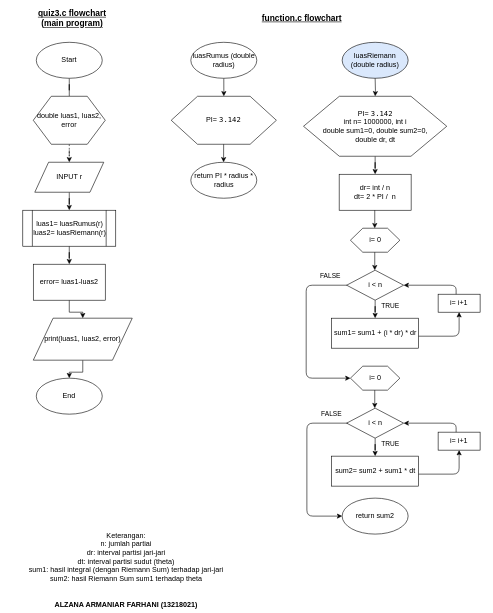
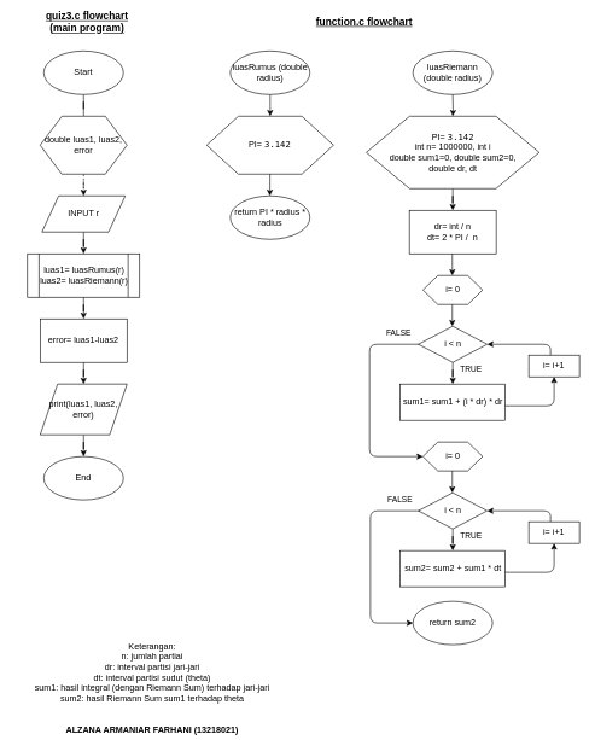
  <mxCell id="0" />
  <mxCell id="1" parent="0" />
  <mxCell id="2" value="" style="edgeStyle=orthogonalEdgeStyle;rounded=0;orthogonalLoop=1;jettySize=auto;html=1;endArrow=none;" edge="1" parent="1" source="3" target="5"><mxGeometry relative="1" as="geometry" /></mxCell>
  <mxCell id="3" value="Start" style="ellipse;whiteSpace=wrap;html=1;" vertex="1" parent="1"><mxGeometry x="60" y="70" width="110" height="60" as="geometry" /></mxCell>
  <mxCell id="4" value="" style="edgeStyle=orthogonalEdgeStyle;rounded=0;orthogonalLoop=1;jettySize=auto;html=1;dashed=1;" edge="1" parent="1" source="5" target="7"><mxGeometry relative="1" as="geometry" /></mxCell>
  <mxCell id="5" value="double luas1, luas2, error" style="shape=hexagon;perimeter=hexagonPerimeter2;whiteSpace=wrap;html=1;" vertex="1" parent="1"><mxGeometry x="55" y="160" width="120" height="80" as="geometry" /></mxCell>
  <mxCell id="6" value="" style="edgeStyle=orthogonalEdgeStyle;rounded=0;orthogonalLoop=1;jettySize=auto;html=1;" edge="1" parent="1" source="7" target="9"><mxGeometry relative="1" as="geometry" /></mxCell>
  <mxCell id="7" value="INPUT r" style="shape=parallelogram;perimeter=parallelogramPerimeter;whiteSpace=wrap;html=1;" vertex="1" parent="1"><mxGeometry x="57.5" y="270" width="115" height="50" as="geometry" /></mxCell>
  <mxCell id="8" value="" style="edgeStyle=orthogonalEdgeStyle;rounded=0;orthogonalLoop=1;jettySize=auto;html=1;" edge="1" parent="1" source="9" target="11"><mxGeometry relative="1" as="geometry" /></mxCell>
  <mxCell id="9" value="&lt;div&gt;luas1= luasRumus(r)&lt;/div&gt;&lt;div&gt;luas2= luasRiemann(r)&lt;br&gt;&lt;/div&gt;" style="shape=process;whiteSpace=wrap;html=1;backgroundOutline=1;" vertex="1" parent="1"><mxGeometry x="37.5" y="350" width="155" height="60" as="geometry" /></mxCell>
  <mxCell id="10" value="" style="edgeStyle=orthogonalEdgeStyle;rounded=0;orthogonalLoop=1;jettySize=auto;html=1;" edge="1" parent="1" source="11" target="13"><mxGeometry relative="1" as="geometry" /></mxCell>
  <mxCell id="11" value="error= luas1-luas2" style="rounded=0;whiteSpace=wrap;html=1;" vertex="1" parent="1"><mxGeometry x="55" y="440" width="120" height="60" as="geometry" /></mxCell>
  <mxCell id="12" value="" style="edgeStyle=orthogonalEdgeStyle;rounded=0;orthogonalLoop=1;jettySize=auto;html=1;" edge="1" parent="1" source="13" target="14"><mxGeometry relative="1" as="geometry" /></mxCell>
- <mxCell id="13" value="print(luas1, luas2, error)" style="shape=parallelogram;perimeter=parallelogramPerimeter;whiteSpace=wrap;html=1;" vertex="1" parent="1"><mxGeometry x="55" y="530" width="165" height="70" as="geometry" /></mxCell>
+ <mxCell id="13" value="print(luas1, luas2, error)" style="shape=parallelogram;perimeter=parallelogramPerimeter;whiteSpace=wrap;html=1;" vertex="1" parent="1"><mxGeometry x="55" y="530" width="120" height="70" as="geometry" /></mxCell>
  <mxCell id="14" value="End" style="ellipse;whiteSpace=wrap;html=1;" vertex="1" parent="1"><mxGeometry x="60" y="630" width="110" height="60" as="geometry" /></mxCell>
  <mxCell id="15" value="&lt;u&gt;&lt;b&gt;&lt;font style=&quot;font-size: 14px&quot;&gt;quiz3.c flowchart (main program)&lt;/font&gt;&lt;/b&gt;&lt;/u&gt;" style="text;html=1;strokeColor=none;fillColor=none;align=center;verticalAlign=middle;whiteSpace=wrap;rounded=0;" vertex="1" parent="1"><mxGeometry x="60" y="20" width="120" height="20" as="geometry" /></mxCell>
  <mxCell id="16" value="" style="edgeStyle=orthogonalEdgeStyle;rounded=0;orthogonalLoop=1;jettySize=auto;html=1;" edge="1" parent="1" source="17" target="19"><mxGeometry relative="1" as="geometry" /></mxCell>
  <mxCell id="17" value="luasRumus (double radius)" style="ellipse;whiteSpace=wrap;html=1;" vertex="1" parent="1"><mxGeometry x="317.66" y="70" width="110" height="60" as="geometry" /></mxCell>
- <mxCell id="18" value="luasRiemann (double radius)" style="ellipse;whiteSpace=wrap;html=1;fillColor=#dae8fc;" vertex="1" parent="1"><mxGeometry x="570" y="70" width="110" height="60" as="geometry" /></mxCell>
+ <mxCell id="18" value="luasRiemann (double radius)" style="ellipse;whiteSpace=wrap;html=1;" vertex="1" parent="1"><mxGeometry x="570" y="70" width="110" height="60" as="geometry" /></mxCell>
  <mxCell id="19" value="&lt;font face=&quot;Helvetica&quot;&gt;PI= &lt;code&gt;3.142&lt;/code&gt;&lt;/font&gt;" style="shape=hexagon;perimeter=hexagonPerimeter2;whiteSpace=wrap;html=1;" vertex="1" parent="1"><mxGeometry x="285" y="160" width="175.33" height="80" as="geometry" /></mxCell>
  <mxCell id="20" value="return PI * radius * radius" style="ellipse;whiteSpace=wrap;html=1;" vertex="1" parent="1"><mxGeometry x="317.66" y="270" width="110" height="60" as="geometry" /></mxCell>
  <mxCell id="21" value="" style="edgeStyle=orthogonalEdgeStyle;rounded=0;orthogonalLoop=1;jettySize=auto;html=1;" edge="1" parent="1"><mxGeometry relative="1" as="geometry"><mxPoint x="372.39" y="240" as="sourcePoint" /><mxPoint x="372.32" y="270" as="targetPoint" /></mxGeometry></mxCell>
  <mxCell id="22" value="" style="edgeStyle=orthogonalEdgeStyle;rounded=0;orthogonalLoop=1;jettySize=auto;html=1;" edge="1" parent="1" target="24"><mxGeometry relative="1" as="geometry"><mxPoint x="625" y="130" as="sourcePoint" /></mxGeometry></mxCell>
  <mxCell id="23" value="" style="edgeStyle=orthogonalEdgeStyle;rounded=0;orthogonalLoop=1;jettySize=auto;html=1;" edge="1" parent="1" source="24" target="25"><mxGeometry relative="1" as="geometry" /></mxCell>
  <mxCell id="24" value="&lt;div&gt;&lt;font face=&quot;Helvetica&quot;&gt;PI= &lt;code&gt;3.142&lt;/code&gt;&lt;br&gt;&lt;/font&gt;&lt;/div&gt;&lt;div&gt;int n= 1000000, int i&lt;/div&gt;&lt;div&gt;double sum1=0, double sum2=0, &lt;br&gt;&lt;/div&gt;&lt;div&gt;double dr, dt&lt;br&gt;&lt;font face=&quot;Helvetica&quot;&gt;&lt;/font&gt;&lt;/div&gt;" style="shape=hexagon;perimeter=hexagonPerimeter2;whiteSpace=wrap;html=1;" vertex="1" parent="1"><mxGeometry x="505.58" y="160" width="238.83" height="100" as="geometry" /></mxCell>
  <mxCell id="25" value="&lt;div&gt;dr= int / n&lt;/div&gt;&lt;div&gt;dt= 2 * PI /&amp;nbsp; n&lt;br&gt;&lt;/div&gt;" style="rounded=0;whiteSpace=wrap;html=1;" vertex="1" parent="1"><mxGeometry x="565" y="290" width="120" height="60" as="geometry" /></mxCell>
  <mxCell id="26" value="i= 0" style="shape=hexagon;perimeter=hexagonPerimeter2;whiteSpace=wrap;html=1;" vertex="1" parent="1"><mxGeometry x="583.75" y="380" width="82.5" height="40" as="geometry" /></mxCell>
  <mxCell id="27" value="" style="edgeStyle=orthogonalEdgeStyle;rounded=0;orthogonalLoop=1;jettySize=auto;html=1;" edge="1" parent="1" source="28" target="29"><mxGeometry relative="1" as="geometry" /></mxCell>
  <mxCell id="28" value="i &amp;lt; n" style="rhombus;whiteSpace=wrap;html=1;" vertex="1" parent="1"><mxGeometry x="577.5" y="450" width="95" height="50" as="geometry" /></mxCell>
  <mxCell id="29" value="sum1= sum1 + (i * dr) * dr" style="rounded=0;whiteSpace=wrap;html=1;" vertex="1" parent="1"><mxGeometry x="552.5" y="530" width="145" height="50" as="geometry" /></mxCell>
  <mxCell id="30" value="i= i+1" style="rounded=0;whiteSpace=wrap;html=1;" vertex="1" parent="1"><mxGeometry x="730" y="490" width="70" height="30" as="geometry" /></mxCell>
  <mxCell id="31" value="" style="edgeStyle=orthogonalEdgeStyle;rounded=0;orthogonalLoop=1;jettySize=auto;html=1;" edge="1" parent="1"><mxGeometry relative="1" as="geometry"><mxPoint x="624.337" y="350" as="sourcePoint" /><mxPoint x="624.337" y="380" as="targetPoint" /></mxGeometry></mxCell>
  <mxCell id="32" value="TRUE" style="edgeStyle=orthogonalEdgeStyle;rounded=0;orthogonalLoop=1;jettySize=auto;html=1;" edge="1" parent="1"><mxGeometry x="1" y="65" relative="1" as="geometry"><mxPoint x="624.337" y="420" as="sourcePoint" /><mxPoint x="624.337" y="450" as="targetPoint" /><mxPoint x="-39" y="59" as="offset" /></mxGeometry></mxCell>
  <mxCell id="33" value="" style="endArrow=classic;html=1;entryX=0.5;entryY=1;entryDx=0;entryDy=0;" edge="1" parent="1" target="30"><mxGeometry width="50" height="50" relative="1" as="geometry"><mxPoint x="697.5" y="560" as="sourcePoint" /><mxPoint x="747.5" y="510" as="targetPoint" /><Array as="points"><mxPoint x="765" y="560" /></Array></mxGeometry></mxCell>
  <mxCell id="34" value="" style="endArrow=classic;html=1;entryX=1;entryY=0.5;entryDx=0;entryDy=0;" edge="1" parent="1" target="28"><mxGeometry width="50" height="50" relative="1" as="geometry"><mxPoint x="760" y="490" as="sourcePoint" /><mxPoint x="810" y="440" as="targetPoint" /><Array as="points"><mxPoint x="760" y="475" /></Array></mxGeometry></mxCell>
  <mxCell id="35" value="i= 0" style="shape=hexagon;perimeter=hexagonPerimeter2;whiteSpace=wrap;html=1;" vertex="1" parent="1"><mxGeometry x="583.75" y="610" width="82.5" height="40" as="geometry" /></mxCell>
  <mxCell id="36" value="" style="edgeStyle=orthogonalEdgeStyle;rounded=0;orthogonalLoop=1;jettySize=auto;html=1;" edge="1" parent="1" source="37" target="38"><mxGeometry relative="1" as="geometry" /></mxCell>
  <mxCell id="37" value="i &amp;lt; n" style="rhombus;whiteSpace=wrap;html=1;" vertex="1" parent="1"><mxGeometry x="577.5" y="680" width="95" height="50" as="geometry" /></mxCell>
  <mxCell id="38" value="sum2= sum2 + sum1 * dt" style="rounded=0;whiteSpace=wrap;html=1;" vertex="1" parent="1"><mxGeometry x="552.5" y="760" width="145" height="50" as="geometry" /></mxCell>
  <mxCell id="39" value="i= i+1" style="rounded=0;whiteSpace=wrap;html=1;" vertex="1" parent="1"><mxGeometry x="730" y="720" width="70" height="30" as="geometry" /></mxCell>
  <mxCell id="40" value="TRUE" style="edgeStyle=orthogonalEdgeStyle;rounded=0;orthogonalLoop=1;jettySize=auto;html=1;" edge="1" parent="1"><mxGeometry x="1" y="65" relative="1" as="geometry"><mxPoint x="624.337" y="650" as="sourcePoint" /><mxPoint x="624.337" y="680" as="targetPoint" /><mxPoint x="-39" y="59" as="offset" /></mxGeometry></mxCell>
  <mxCell id="41" value="" style="endArrow=classic;html=1;entryX=0.5;entryY=1;entryDx=0;entryDy=0;" edge="1" parent="1" target="39"><mxGeometry width="50" height="50" relative="1" as="geometry"><mxPoint x="697.5" y="790" as="sourcePoint" /><mxPoint x="747.5" y="740" as="targetPoint" /><Array as="points"><mxPoint x="765" y="790" /></Array></mxGeometry></mxCell>
  <mxCell id="42" value="" style="endArrow=classic;html=1;entryX=1;entryY=0.5;entryDx=0;entryDy=0;" edge="1" parent="1" target="37"><mxGeometry width="50" height="50" relative="1" as="geometry"><mxPoint x="760" y="720" as="sourcePoint" /><mxPoint x="810" y="670" as="targetPoint" /><Array as="points"><mxPoint x="760" y="705" /></Array></mxGeometry></mxCell>
  <mxCell id="43" value="FALSE" style="endArrow=classic;html=1;entryX=0;entryY=0.5;entryDx=0;entryDy=0;" edge="1" parent="1" target="35"><mxGeometry x="-0.811" y="-15" width="50" height="50" relative="1" as="geometry"><mxPoint x="578" y="475" as="sourcePoint" /><mxPoint x="627.5" y="430" as="targetPoint" /><Array as="points"><mxPoint x="510" y="475" /><mxPoint x="510" y="630" /></Array><mxPoint as="offset" /></mxGeometry></mxCell>
  <mxCell id="44" value="FALSE" style="endArrow=classic;html=1;" edge="1" parent="1"><mxGeometry x="-0.811" y="-15" width="50" height="50" relative="1" as="geometry"><mxPoint x="579.17" y="705" as="sourcePoint" /><mxPoint x="570" y="860" as="targetPoint" /><Array as="points"><mxPoint x="511.17" y="705" /><mxPoint x="511.17" y="860" /></Array><mxPoint as="offset" /></mxGeometry></mxCell>
  <mxCell id="45" value="return sum2" style="ellipse;whiteSpace=wrap;html=1;" vertex="1" parent="1"><mxGeometry x="570" y="830" width="110" height="60" as="geometry" /></mxCell>
  <mxCell id="46" value="&lt;u&gt;&lt;b&gt;&lt;font style=&quot;font-size: 14px&quot;&gt;function.c flowchart&lt;br&gt;&lt;/font&gt;&lt;/b&gt;&lt;/u&gt;" style="text;html=1;strokeColor=none;fillColor=none;align=center;verticalAlign=middle;whiteSpace=wrap;rounded=0;" vertex="1" parent="1"><mxGeometry x="427.66" y="20" width="150" height="20" as="geometry" /></mxCell>
  <mxCell id="47" value="&lt;div&gt;Keterangan: &lt;br&gt;&lt;/div&gt;&lt;div&gt;n: jumlah partiai&lt;/div&gt;&lt;div&gt;dr: interval partisi jari-jari&lt;/div&gt;&lt;div&gt;dt: interval partisi sudut (theta)&lt;/div&gt;&lt;div&gt;sum1: hasil integral (dengan Riemann Sum) terhadap jari-jari&lt;/div&gt;&lt;div&gt;sum2: hasil Riemann Sum sum1 terhadap theta&lt;br&gt;&lt;/div&gt;&lt;div&gt;&lt;br&gt;&lt;/div&gt;&lt;div&gt;&lt;br&gt;&lt;/div&gt;&lt;div&gt;&lt;b&gt;ALZANA ARMANIAR FARHANI (13218021)&lt;/b&gt;&lt;br&gt;&lt;/div&gt;" style="text;html=1;strokeColor=none;fillColor=none;align=center;verticalAlign=middle;whiteSpace=wrap;rounded=0;" vertex="1" parent="1"><mxGeometry x="20" y="900" width="380" height="100" as="geometry" /></mxCell>
